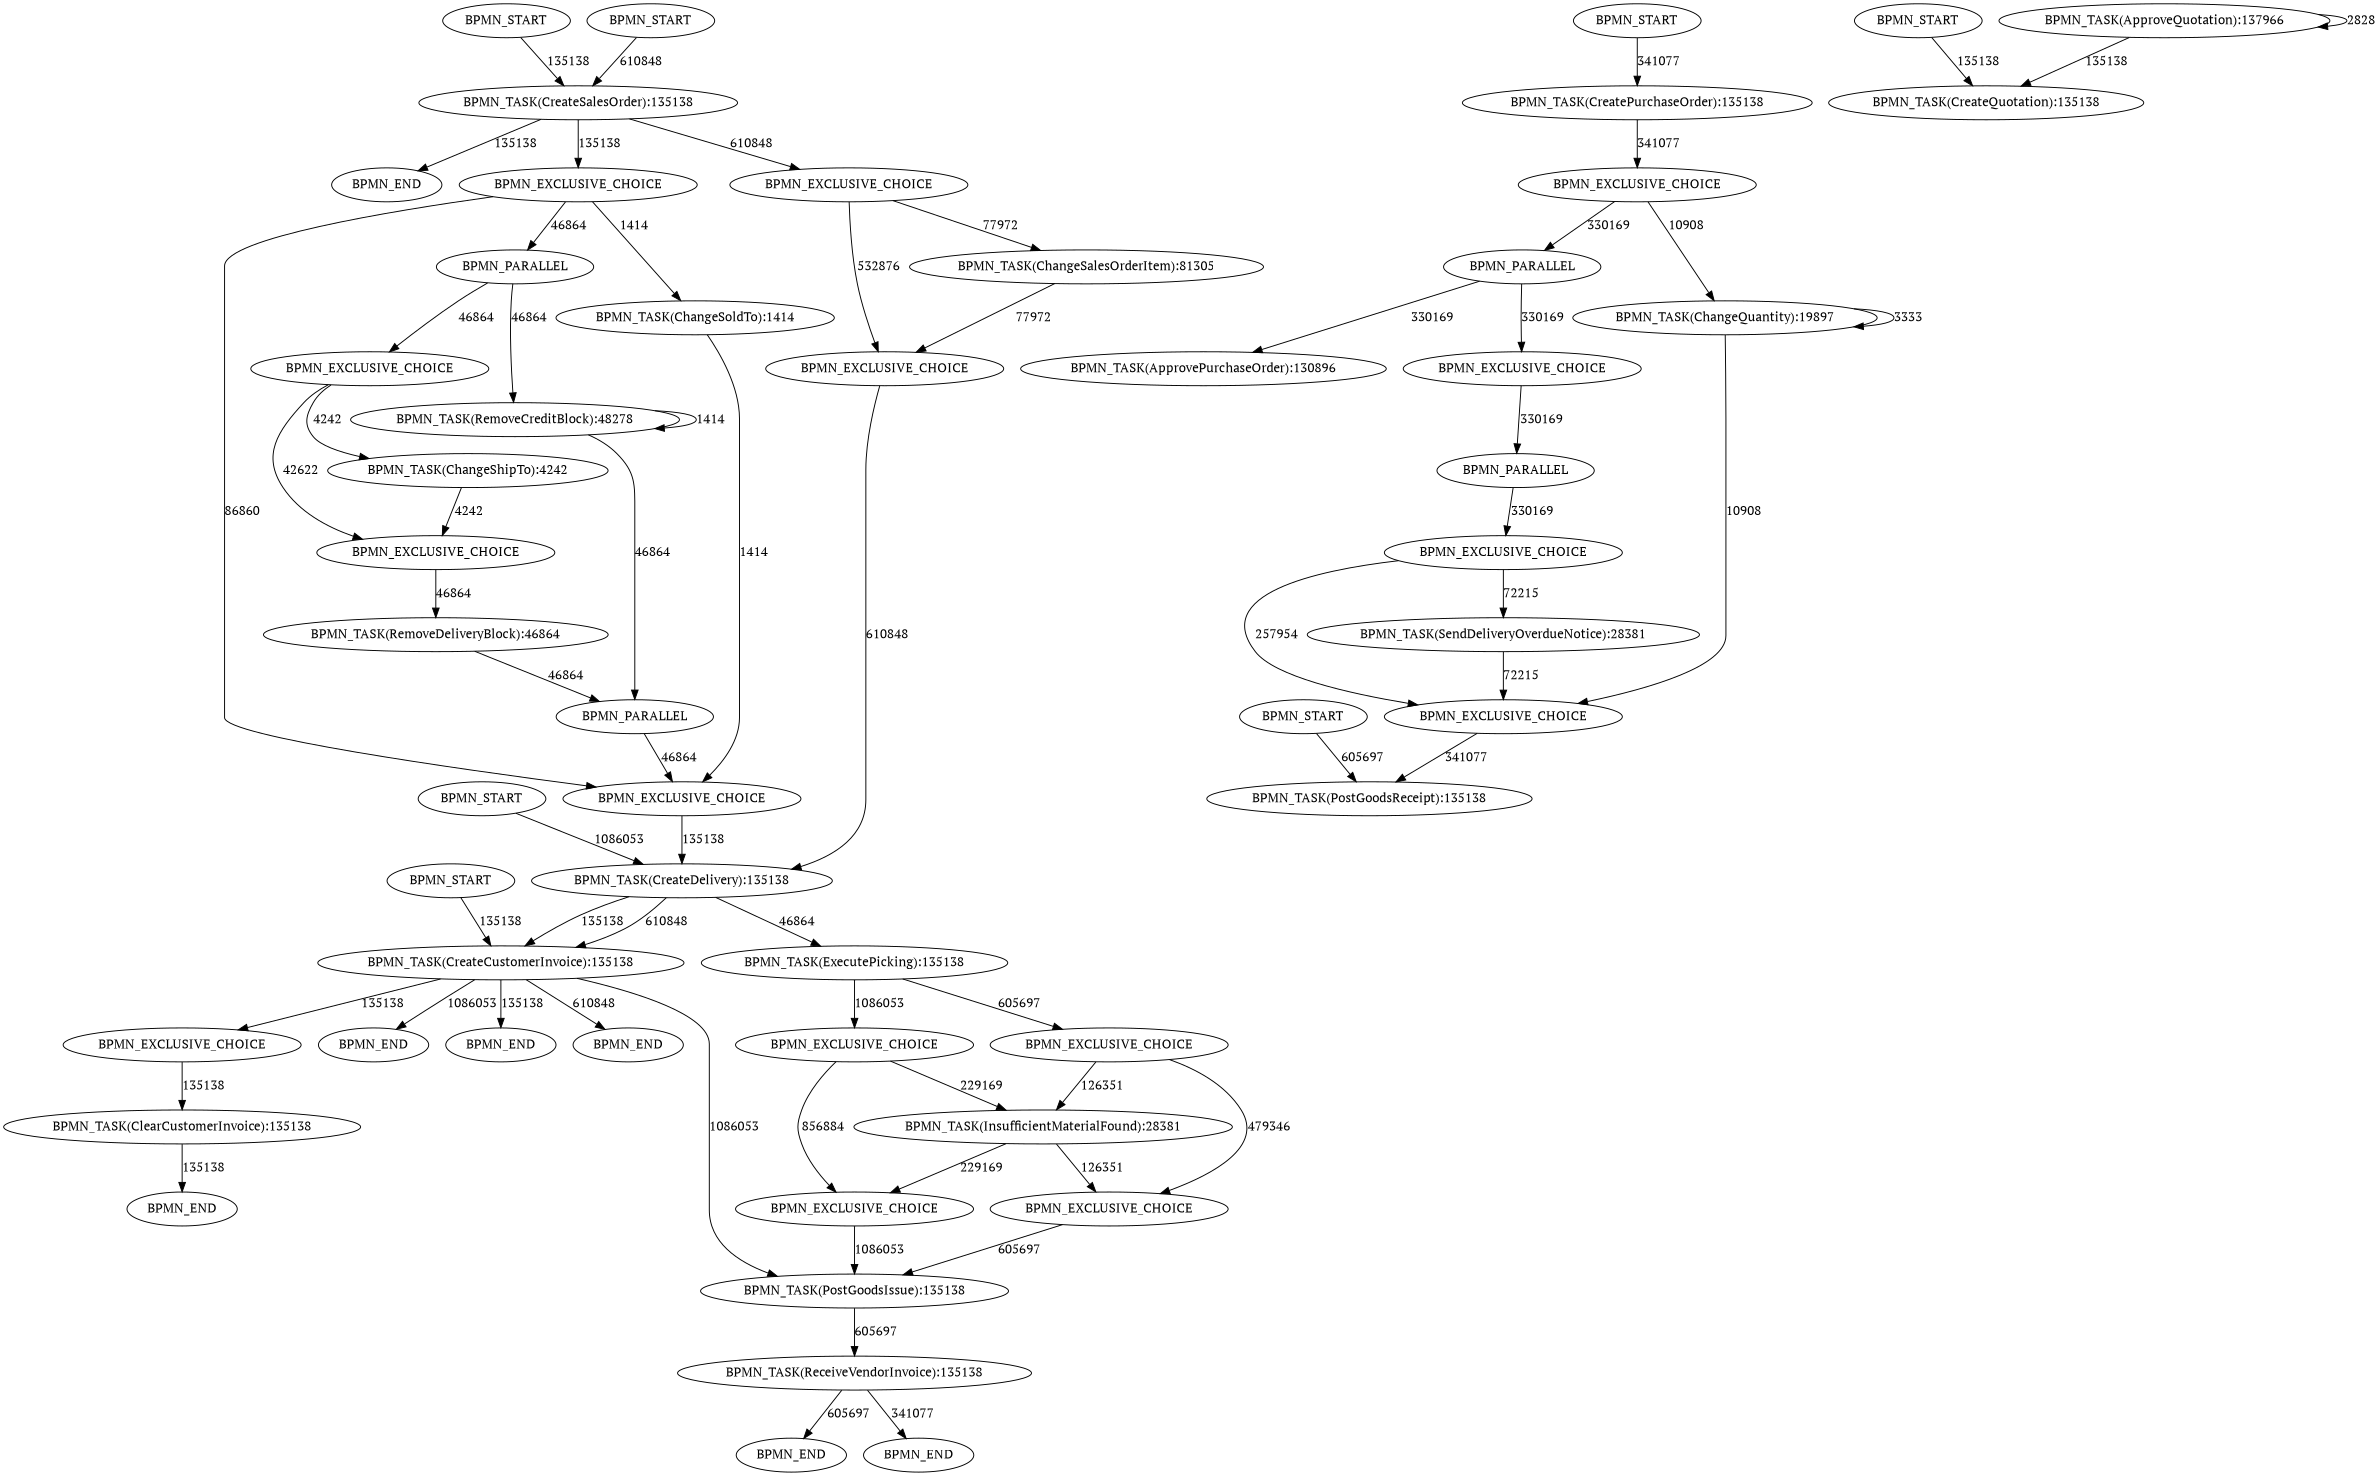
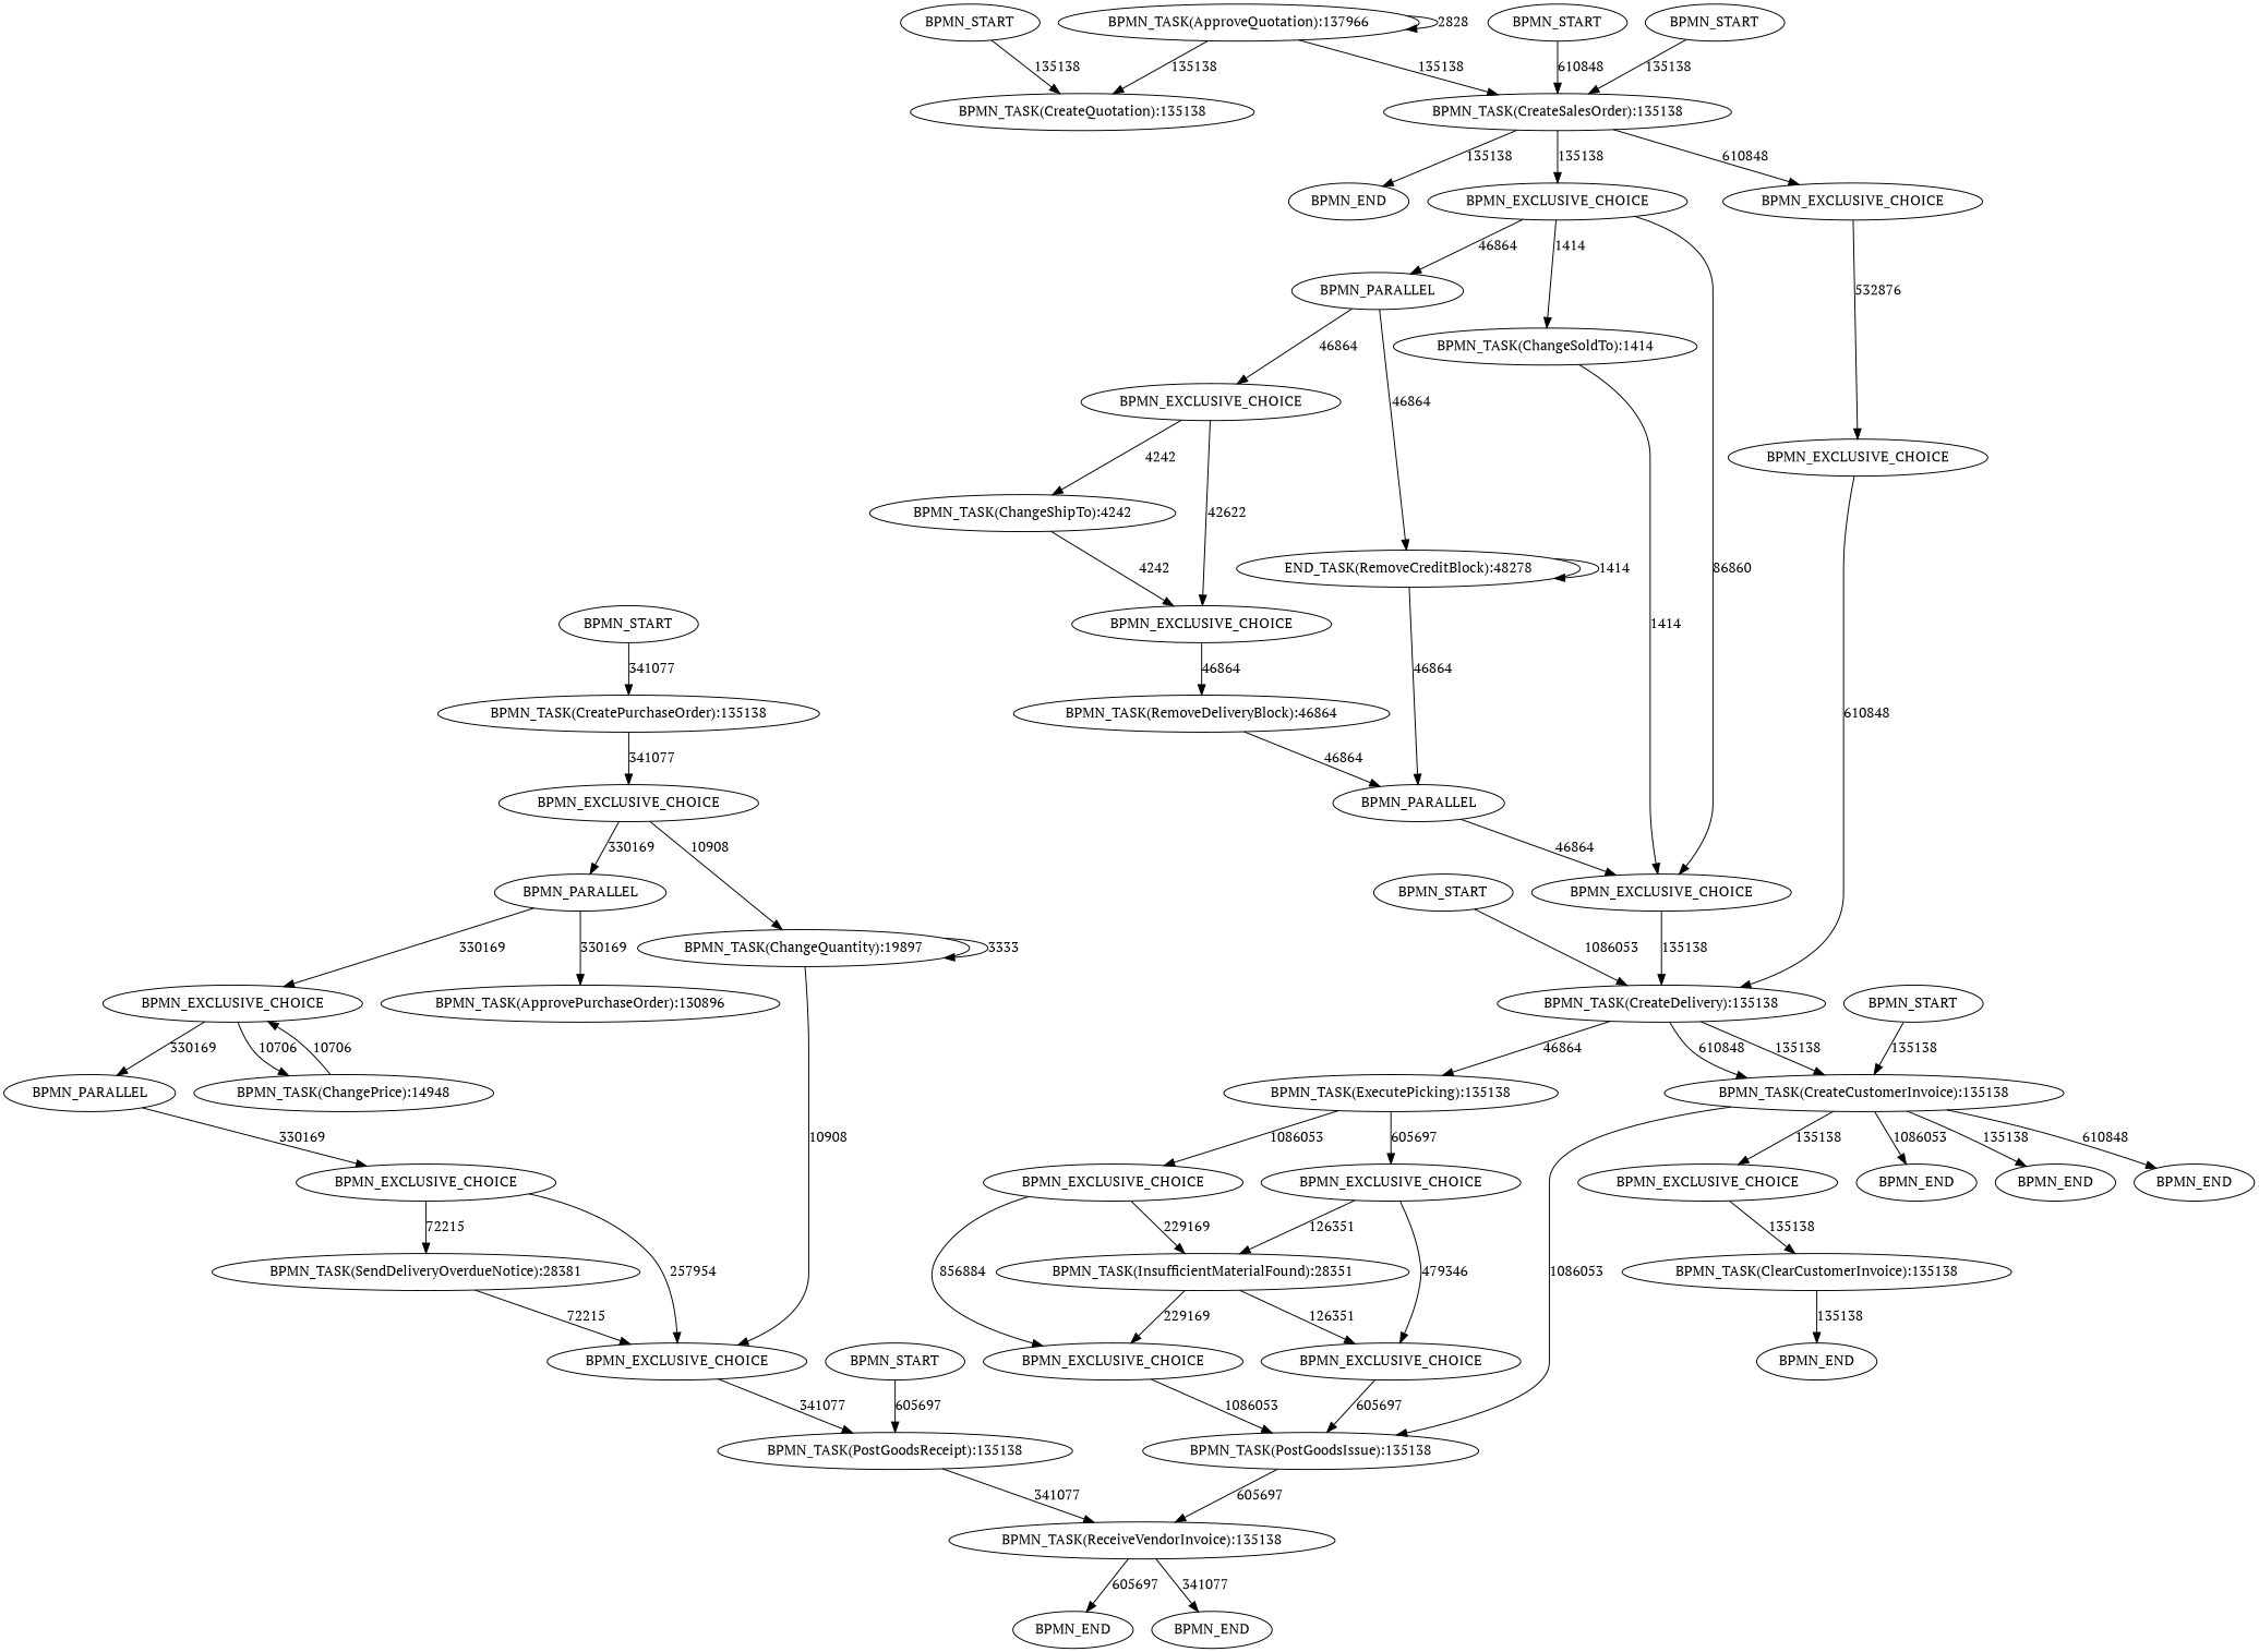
  digraph {
    fontname="PT Serif"
    node [fontname="PT Serif"]
    edge [fontname="PT Serif" object=5]
    n1 [label=BPMN_START]
    n2 [label="BPMN_TASK(CreateCustomerInvoice):135138"]
    n3 [label=BPMN_EXCLUSIVE_CHOICE]
    n4 [label=BPMN_END]
    n5 [label=BPMN_END]
    n6 [label=BPMN_END]
    n7 [label="BPMN_TASK(PostGoodsIssue):135138"]
    n8 [label="BPMN_TASK(ClearCustomerInvoice):135138"]
    n9 [label=BPMN_END]
    n10 [label=BPMN_START]
    n11 [label="BPMN_TASK(CreateDelivery):135138"]
    n12 [label="BPMN_TASK(ExecutePicking):135138"]
    n13 [label=BPMN_EXCLUSIVE_CHOICE]
    n14 [label=BPMN_EXCLUSIVE_CHOICE]
    n15 [label=BPMN_EXCLUSIVE_CHOICE]
-   n16 [label="BPMN_TASK(InsufficientMaterialFound):28381"]
+   n16 [label="BPMN_TASK(InsufficientMaterialFound):28351"]
    n17 [label=BPMN_EXCLUSIVE_CHOICE]
    n18 [label="BPMN_TASK(ReceiveVendorInvoice):135138"]
    n19 [label=BPMN_END]
    n20 [label=BPMN_END]
    n21 [label=BPMN_START]
    n22 [label="BPMN_TASK(PostGoodsReceipt):135138"]
    n23 [label=BPMN_START]
    n24 [label="BPMN_TASK(CreatePurchaseOrder):135138"]
    n25 [label=BPMN_EXCLUSIVE_CHOICE]
    n26 [label=BPMN_PARALLEL]
    n27 [label="BPMN_TASK(ChangeQuantity):19897"]
    n28 [label="BPMN_TASK(ApprovePurchaseOrder):130896"]
    n29 [label=BPMN_EXCLUSIVE_CHOICE]
    n30 [label=BPMN_EXCLUSIVE_CHOICE]
    n31 [label=BPMN_PARALLEL]
+   n32 [label="BPMN_TASK(ChangePrice):14948"]
    n33 [label=BPMN_EXCLUSIVE_CHOICE]
    n34 [label="BPMN_TASK(SendDeliveryOverdueNotice):28381"]
    n35 [label=BPMN_START]
    n36 [label="BPMN_TASK(CreateQuotation):135138"]
    n37 [label="BPMN_TASK(ApproveQuotation):137966"]
    n38 [label="BPMN_TASK(CreateSalesOrder):135138"]
    n39 [label=BPMN_END]
    n40 [label=BPMN_EXCLUSIVE_CHOICE]
    n41 [label=BPMN_EXCLUSIVE_CHOICE]
    n42 [label=BPMN_EXCLUSIVE_CHOICE]
    n43 [label=BPMN_PARALLEL]
    n44 [label="BPMN_TASK(ChangeSoldTo):1414"]
    n45 [label=BPMN_EXCLUSIVE_CHOICE]
-   n46 [label="BPMN_TASK(ChangeSalesOrderItem):81305"]
    n47 [label=BPMN_START]
    n48 [label=BPMN_EXCLUSIVE_CHOICE]
-   n49 [label="BPMN_TASK(RemoveCreditBlock):48278"]
+   n49 [label="END_TASK(RemoveCreditBlock):48278"]
    n50 [label=BPMN_EXCLUSIVE_CHOICE]
    n51 [label="BPMN_TASK(ChangeShipTo):4242"]
    n52 [label=BPMN_PARALLEL]
    n53 [label="BPMN_TASK(RemoveDeliveryBlock):46864"]
    n54 [label=BPMN_START]
    n1 -> n2 [label=135138 object=0]
    n2 -> n3 [label=135138 object=0]
    n2 -> n4 [label=1086053 object=1]
    n2 -> n5 [label=135138]
    n2 -> n6 [label=610848 object=6]
    n2 -> n7 [label=1086053 object=1]
    n3 -> n8 [label=135138 object=0]
    n7 -> n18 [label=605697 object=2]
    n8 -> n9 [label=135138 object=0]
    n10 -> n11 [label=1086053 object=1]
    n11 -> n2 [label=135138]
    n11 -> n2 [label=610848 object=6]
    n11 -> n12 [label=46864 object=1]
    n12 -> n13 [label=1086053 object=1]
    n12 -> n14 [label=605697 object=2]
    n13 -> n15 [label=856884 object=1]
    n13 -> n16 [label=229169 object=1]
    n14 -> n16 [label=126351 object=2]
    n14 -> n17 [label=479346 object=2]
    n15 -> n7 [label=1086053 object=1]
    n16 -> n15 [label=229169 object=1]
    n16 -> n17 [label=126351 object=2]
    n17 -> n7 [label=605697 object=2]
    n18 -> n19 [label=605697 object=2]
    n18 -> n20 [label=341077 object=3]
    n21 -> n22 [label=605697 object=2]
+   n22 -> n18 [label=341077 object=3]
    n23 -> n24 [label=341077 object=3]
    n24 -> n25 [label=341077 object=3]
    n25 -> n26 [label=330169 object=3]
    n25 -> n27 [label=10908 object=3]
    n26 -> n28 [label=330169 object=3]
    n26 -> n29 [label=330169 object=3]
    n27 -> n27 [label=3333 object=3]
    n27 -> n30 [label=10908 object=3]
    n29 -> n31 [label=330169 object=3]
+   n29 -> n32 [label=10706 object=3]
    n30 -> n22 [label=341077 object=3]
    n31 -> n33 [label=330169 object=3]
+   n32 -> n29 [label=10706 object=3]
    n33 -> n30 [label=257954 object=3]
    n33 -> n34 [label=72215 object=3]
    n34 -> n30 [label=72215 object=3]
    n35 -> n36 [label=135138 object=4]
    n37 -> n36 [label=135138 object=4]
    n37 -> n37 [label=2828 object=4]
+   n37 -> n38 [label=135138 object=4]
    n38 -> n39 [label=135138 object=4]
    n38 -> n40 [label=135138]
    n38 -> n41 [label=610848 object=6]
    n40 -> n42 [label=86860]
    n40 -> n43 [label=46864]
    n40 -> n44 [label=1414]
    n41 -> n45 [label=532876 object=6]
-   n41 -> n46 [label=77972 object=6]
    n42 -> n11 [label=135138]
    n43 -> n48 [label=46864]
    n43 -> n49 [label=46864]
    n44 -> n42 [label=1414]
    n45 -> n11 [label=610848 object=6]
-   n46 -> n45 [label=77972 object=6]
    n47 -> n38 [label=135138]
    n48 -> n50 [label=42622]
    n48 -> n51 [label=4242]
    n49 -> n49 [label=1414]
    n49 -> n52 [label=46864]
    n50 -> n53 [label=46864]
    n51 -> n50 [label=4242]
    n52 -> n42 [label=46864]
    n53 -> n52 [label=46864]
    n54 -> n38 [label=610848 object=6]
  }
